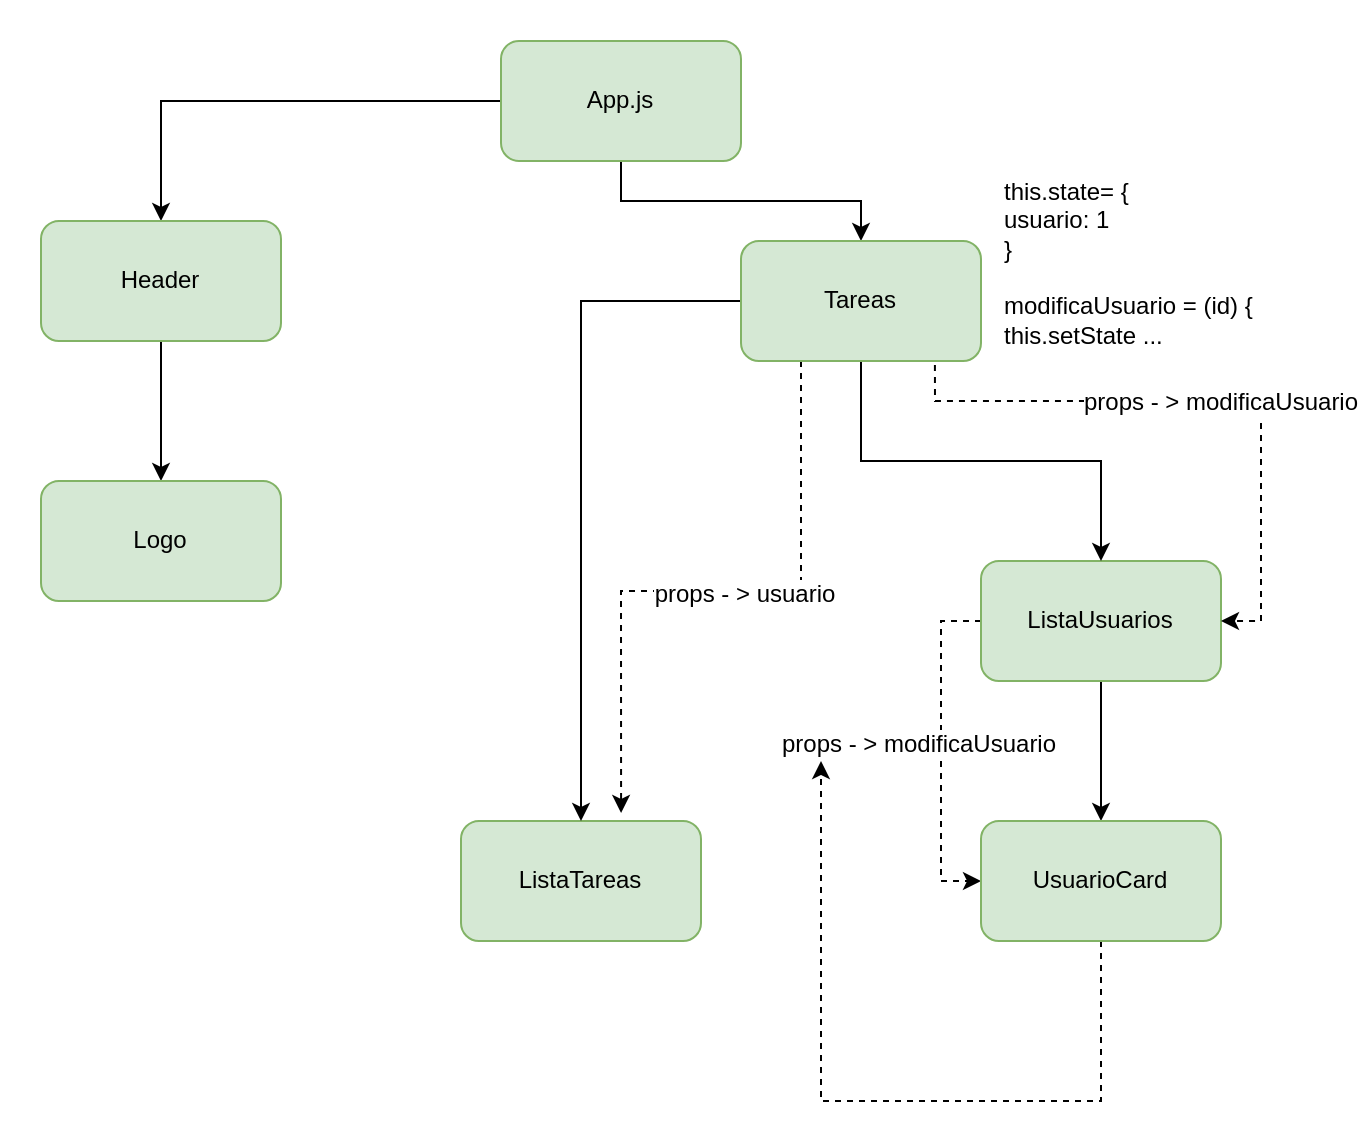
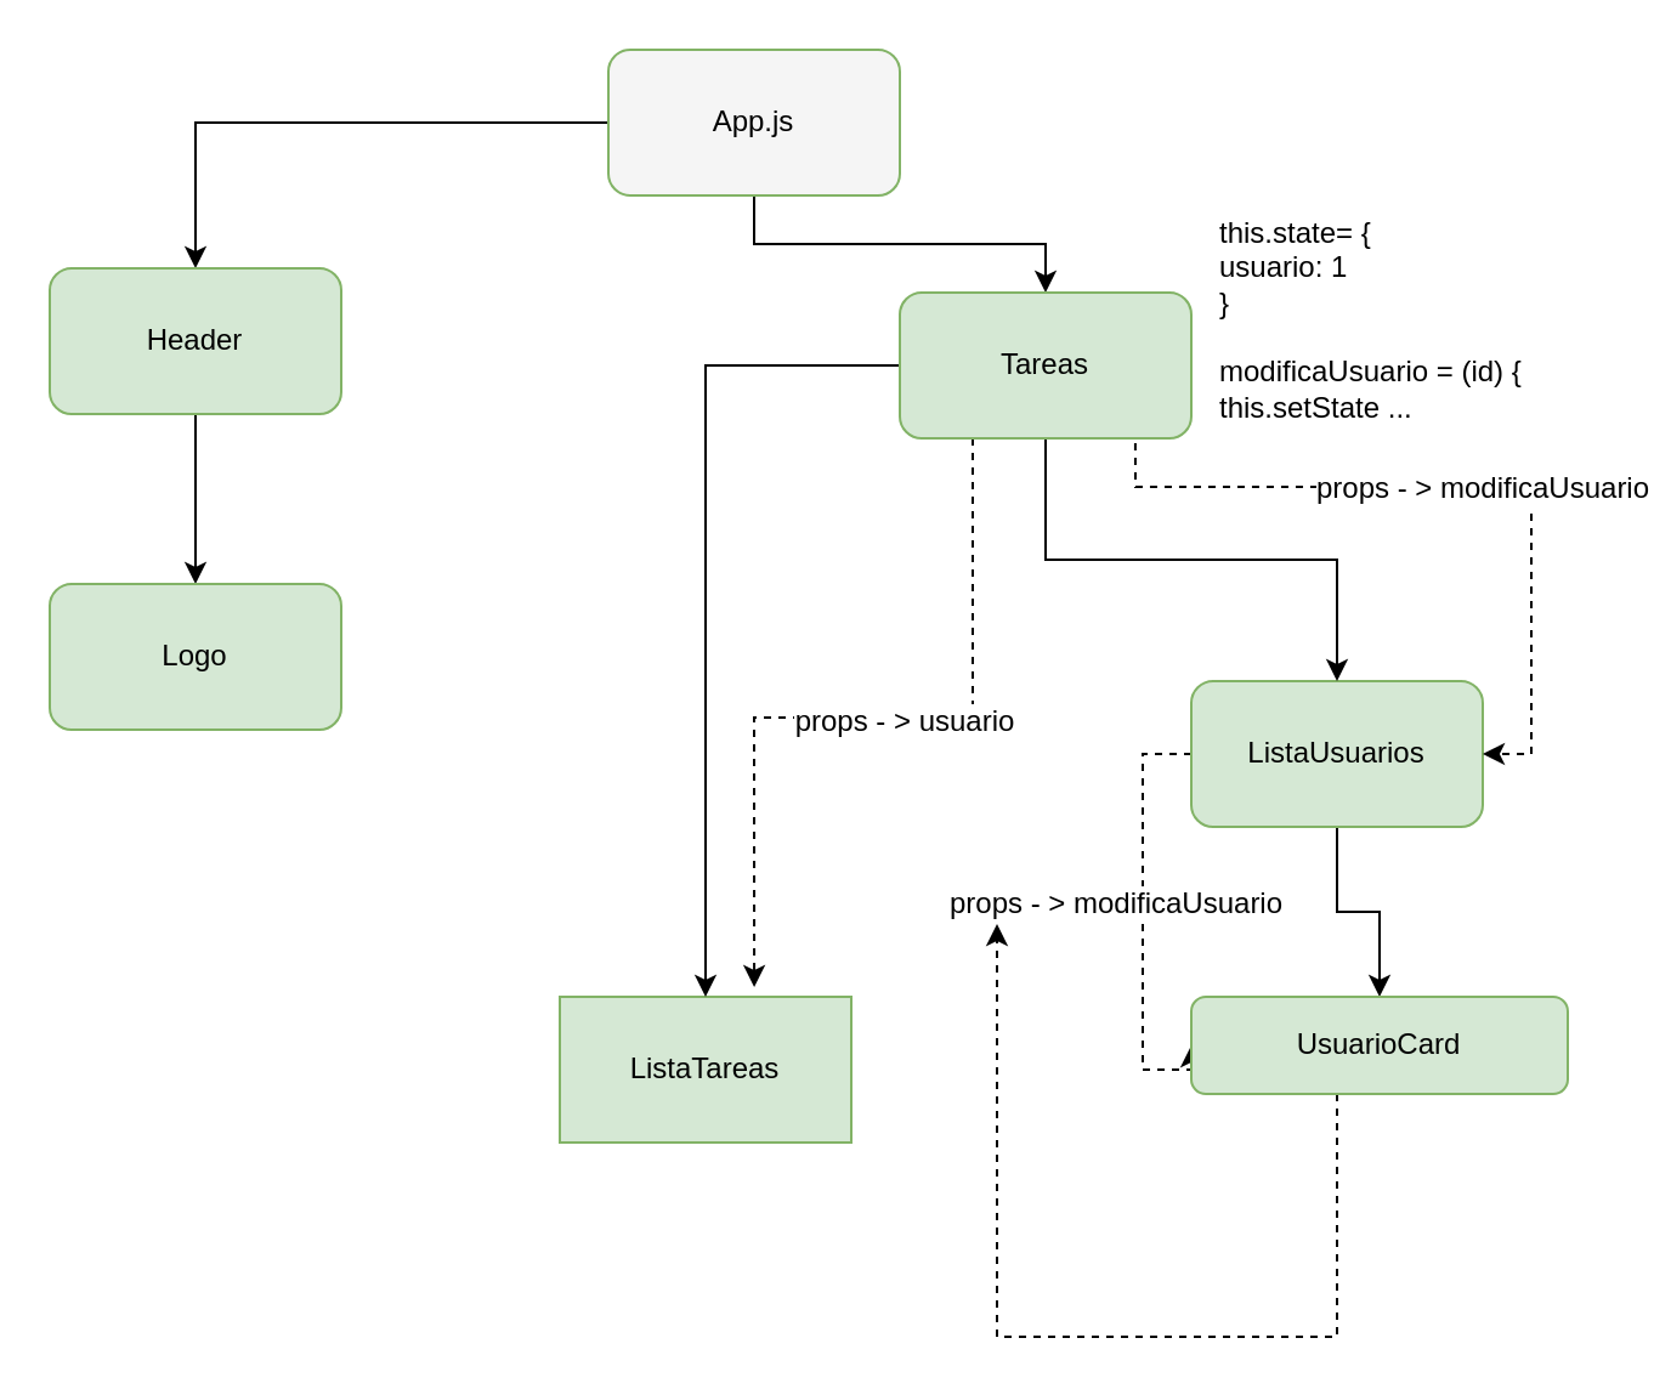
  <mxCell id="0" />
  <mxCell id="1" parent="0" />
  <mxCell id="2" style="edgeStyle=orthogonalEdgeStyle;rounded=0;orthogonalLoop=1;jettySize=auto;html=1;entryX=0.5;entryY=0;entryDx=0;entryDy=0;" parent="1" source="4" target="12" edge="1"><mxGeometry relative="1" as="geometry" /></mxCell>
  <mxCell id="3" style="edgeStyle=orthogonalEdgeStyle;rounded=0;orthogonalLoop=1;jettySize=auto;html=1;entryX=0.5;entryY=0;entryDx=0;entryDy=0;" parent="1" source="4" target="17" edge="1"><mxGeometry relative="1" as="geometry" /></mxCell>
- <mxCell id="4" value="App.js" style="rounded=1;whiteSpace=wrap;html=1;fillColor=#d5e8d4;strokeColor=#82b366;" parent="1" vertex="1"><mxGeometry x="250" y="20" width="120" height="60" as="geometry" /></mxCell>
- <mxCell id="5" value="ListaTareas" style="rounded=1;whiteSpace=wrap;html=1;fillColor=#d5e8d4;strokeColor=#82b366;" parent="1" vertex="1"><mxGeometry x="230" y="410" width="120" height="60" as="geometry" /></mxCell>
+ <mxCell id="4" value="App.js" style="rounded=1;whiteSpace=wrap;html=1;fillColor=#f5f5f5;strokeColor=#82b366;" parent="1" vertex="1"><mxGeometry x="250" y="20" width="120" height="60" as="geometry" /></mxCell>
+ <mxCell id="5" value="ListaTareas" style="whiteSpace=wrap;html=1;fillColor=#d5e8d4;strokeColor=#82b366;rounded=0;" parent="1" vertex="1"><mxGeometry x="230" y="410" width="120" height="60" as="geometry" /></mxCell>
  <mxCell id="6" style="edgeStyle=orthogonalEdgeStyle;rounded=0;orthogonalLoop=1;jettySize=auto;html=1;entryX=0.5;entryY=0;entryDx=0;entryDy=0;" parent="1" source="8" target="10" edge="1"><mxGeometry relative="1" as="geometry" /></mxCell>
  <mxCell id="7" style="edgeStyle=orthogonalEdgeStyle;rounded=0;orthogonalLoop=1;jettySize=auto;html=1;entryX=0;entryY=0.5;entryDx=0;entryDy=0;dashed=1;" edge="1" parent="1" source="8" target="10"><mxGeometry relative="1" as="geometry"><Array as="points"><mxPoint x="470" y="310" /><mxPoint x="470" y="440" /></Array></mxGeometry></mxCell>
  <mxCell id="8" value="ListaUsuarios" style="rounded=1;whiteSpace=wrap;html=1;fillColor=#d5e8d4;strokeColor=#82b366;" parent="1" vertex="1"><mxGeometry x="490" y="280" width="120" height="60" as="geometry" /></mxCell>
  <mxCell id="9" value="" style="edgeStyle=orthogonalEdgeStyle;rounded=0;orthogonalLoop=1;jettySize=auto;html=1;dashed=1;" edge="1" parent="1" source="10"><mxGeometry relative="1" as="geometry"><mxPoint x="410" y="380" as="targetPoint" /><Array as="points"><mxPoint x="550" y="550" /><mxPoint x="410" y="550" /></Array></mxGeometry></mxCell>
- <mxCell id="10" value="UsuarioCard" style="rounded=1;whiteSpace=wrap;html=1;fillColor=#d5e8d4;strokeColor=#82b366;" parent="1" vertex="1"><mxGeometry x="490" y="410" width="120" height="60" as="geometry" /></mxCell>
+ <mxCell id="10" value="UsuarioCard" style="rounded=1;whiteSpace=wrap;html=1;fillColor=#d5e8d4;strokeColor=#82b366;" parent="1" vertex="1"><mxGeometry x="490" y="410" width="155" height="40" as="geometry" /></mxCell>
  <mxCell id="11" style="edgeStyle=orthogonalEdgeStyle;rounded=0;orthogonalLoop=1;jettySize=auto;html=1;entryX=0.5;entryY=0;entryDx=0;entryDy=0;" parent="1" source="12" target="18" edge="1"><mxGeometry relative="1" as="geometry" /></mxCell>
  <mxCell id="12" value="Header" style="rounded=1;whiteSpace=wrap;html=1;fillColor=#d5e8d4;strokeColor=#82b366;" parent="1" vertex="1"><mxGeometry x="20" y="110" width="120" height="60" as="geometry" /></mxCell>
  <mxCell id="13" style="edgeStyle=orthogonalEdgeStyle;rounded=0;orthogonalLoop=1;jettySize=auto;html=1;entryX=0.5;entryY=0;entryDx=0;entryDy=0;" parent="1" source="17" target="5" edge="1"><mxGeometry relative="1" as="geometry" /></mxCell>
  <mxCell id="14" style="edgeStyle=orthogonalEdgeStyle;rounded=0;orthogonalLoop=1;jettySize=auto;html=1;" parent="1" source="17" target="8" edge="1"><mxGeometry relative="1" as="geometry" /></mxCell>
  <mxCell id="15" style="edgeStyle=orthogonalEdgeStyle;rounded=0;orthogonalLoop=1;jettySize=auto;html=1;exitX=0.25;exitY=1;exitDx=0;exitDy=0;entryX=0.667;entryY=-0.067;entryDx=0;entryDy=0;entryPerimeter=0;dashed=1;" edge="1" parent="1" source="17" target="5"><mxGeometry relative="1" as="geometry"><mxPoint x="370" y="340" as="targetPoint" /></mxGeometry></mxCell>
  <mxCell id="16" value="props - &amp;gt; usuario" style="text;html=1;align=center;verticalAlign=middle;resizable=0;points=[];labelBackgroundColor=#ffffff;" vertex="1" connectable="0" parent="15"><mxGeometry x="-0.272" y="-29" relative="1" as="geometry"><mxPoint x="-29" y="30" as="offset" /></mxGeometry></mxCell>
  <mxCell id="17" value="Tareas" style="rounded=1;whiteSpace=wrap;html=1;fillColor=#d5e8d4;strokeColor=#82b366;" parent="1" vertex="1"><mxGeometry x="370" y="120" width="120" height="60" as="geometry" /></mxCell>
  <mxCell id="18" value="Logo" style="rounded=1;whiteSpace=wrap;html=1;fillColor=#d5e8d4;strokeColor=#82b366;" parent="1" vertex="1"><mxGeometry x="20" y="240" width="120" height="60" as="geometry" /></mxCell>
  <mxCell id="19" value="this.state= {&lt;br&gt;usuario: 1&lt;br&gt;}" style="text;html=1;strokeColor=none;fillColor=none;align=left;verticalAlign=middle;whiteSpace=wrap;rounded=0;" vertex="1" parent="1"><mxGeometry x="500" y="100" width="140" height="20" as="geometry" /></mxCell>
  <mxCell id="20" style="edgeStyle=orthogonalEdgeStyle;rounded=0;orthogonalLoop=1;jettySize=auto;html=1;dashed=1;exitX=0.808;exitY=1.033;exitDx=0;exitDy=0;exitPerimeter=0;entryX=1;entryY=0.5;entryDx=0;entryDy=0;" edge="1" parent="1" source="17" target="8"><mxGeometry relative="1" as="geometry"><mxPoint x="390.04" y="530" as="targetPoint" /><mxPoint x="520" y="774.02" as="sourcePoint" /><Array as="points"><mxPoint x="467" y="200" /><mxPoint x="630" y="200" /><mxPoint x="630" y="310" /></Array></mxGeometry></mxCell>
  <mxCell id="21" value="props - &amp;gt; modificaUsuario" style="text;html=1;align=center;verticalAlign=middle;resizable=0;points=[];labelBackgroundColor=#ffffff;" vertex="1" connectable="0" parent="20"><mxGeometry x="-0.272" y="-29" relative="1" as="geometry"><mxPoint x="48.02" y="-29" as="offset" /></mxGeometry></mxCell>
  <mxCell id="22" value="modificaUsuario = (id) {&lt;br&gt;this.setState ..." style="text;html=1;strokeColor=none;fillColor=none;align=left;verticalAlign=middle;whiteSpace=wrap;rounded=0;" vertex="1" parent="1"><mxGeometry x="500" y="150" width="140" height="20" as="geometry" /></mxCell>
  <mxCell id="23" value="props - &amp;gt; modificaUsuario" style="text;html=1;align=center;verticalAlign=middle;resizable=0;points=[];labelBackgroundColor=#ffffff;" vertex="1" connectable="0" parent="1"><mxGeometry x="410" y="400" as="geometry"><mxPoint x="48.02" y="-29" as="offset" /></mxGeometry></mxCell>
